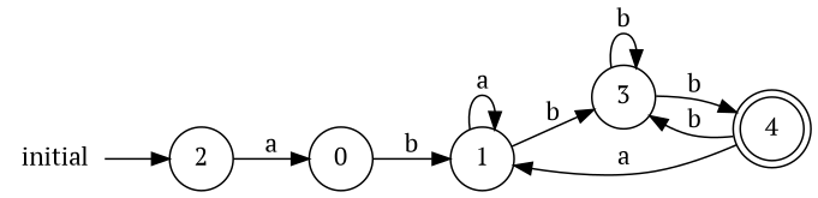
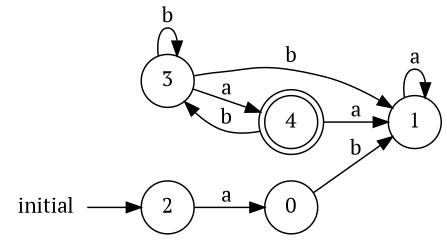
  digraph {
    fontname="PT Serif"
    rankdir=LR
    node [fontname="PT Serif" shape=circle]
    edge [fontname="PT Serif"]
    0
    1
    3
    4 [shape=doublecircle]
    2
    initial [shape=plaintext]
    0 -> 1 [label=b]
    1 -> 1 [label=a]
-   1 -> 3 [label=b]
+   3 -> 1 [label=b]
    3 -> 3 [label=b]
-   3 -> 4 [label=b]
+   3 -> 4 [label=a]
    4 -> 1 [label=a]
    4 -> 3 [label=b]
    2 -> 0 [label=a]
    initial -> 2
  }
